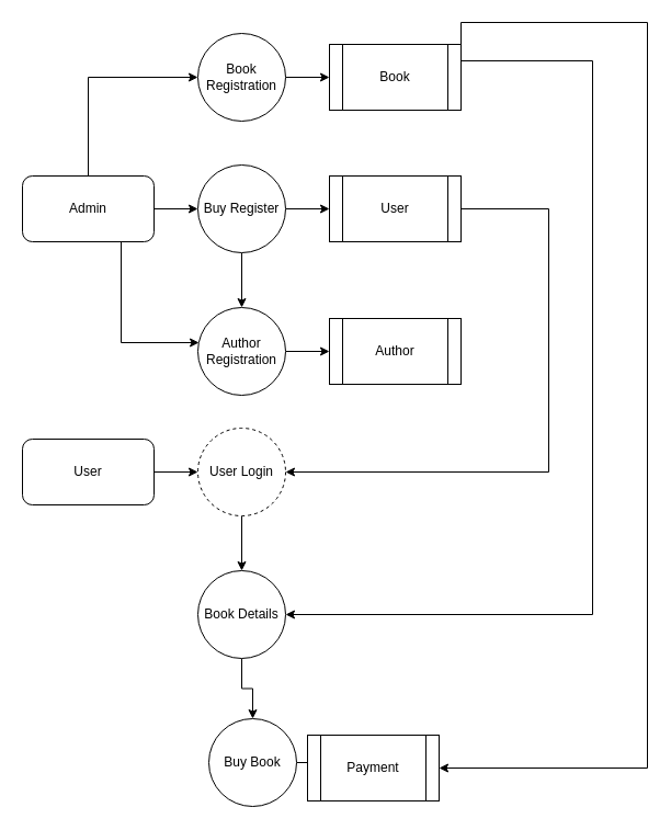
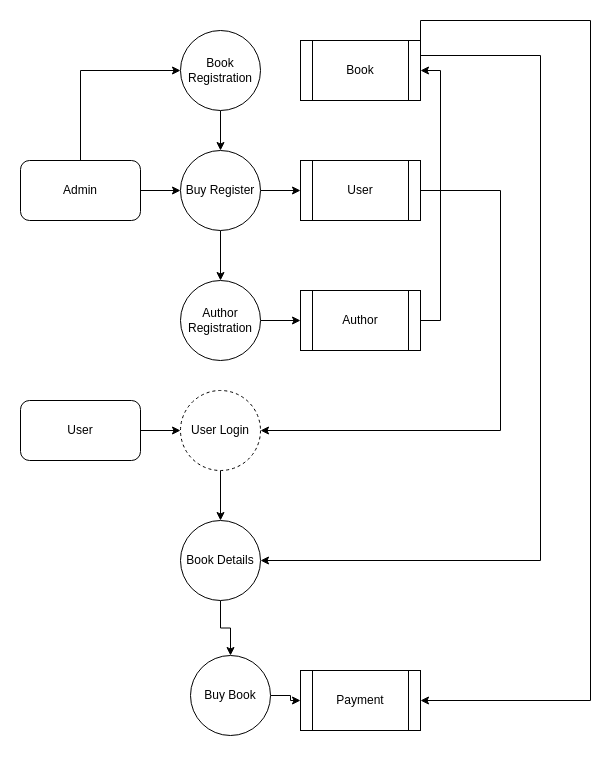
  <mxCell id="0" />
  <mxCell id="1" parent="0" />
  <mxCell id="2" value="" style="edgeStyle=orthogonalEdgeStyle;rounded=0;orthogonalLoop=1;jettySize=auto;html=1;" edge="1" parent="1" source="5" target="8"><mxGeometry relative="1" as="geometry" /></mxCell>
- <mxCell id="3" style="edgeStyle=orthogonalEdgeStyle;rounded=0;orthogonalLoop=1;jettySize=auto;html=1;exitX=0.75;exitY=1;exitDx=0;exitDy=0;entryX=0.013;entryY=0.4;entryDx=0;entryDy=0;entryPerimeter=0;" edge="1" parent="1" source="5" target="12"><mxGeometry relative="1" as="geometry" /></mxCell>
  <mxCell id="4" style="edgeStyle=orthogonalEdgeStyle;rounded=0;orthogonalLoop=1;jettySize=auto;html=1;exitX=0.5;exitY=0;exitDx=0;exitDy=0;entryX=0;entryY=0.5;entryDx=0;entryDy=0;" edge="1" parent="1" source="5" target="20"><mxGeometry relative="1" as="geometry" /></mxCell>
  <mxCell id="5" value="Admin&lt;br&gt;" style="rounded=1;whiteSpace=wrap;html=1;" vertex="1" parent="1"><mxGeometry x="20" y="160" width="120" height="60" as="geometry" /></mxCell>
  <mxCell id="6" value="" style="edgeStyle=orthogonalEdgeStyle;rounded=0;orthogonalLoop=1;jettySize=auto;html=1;" edge="1" parent="1" source="8" target="10"><mxGeometry relative="1" as="geometry" /></mxCell>
  <mxCell id="7" value="" style="edgeStyle=orthogonalEdgeStyle;rounded=0;orthogonalLoop=1;jettySize=auto;html=1;" edge="1" parent="1" source="8" target="12"><mxGeometry relative="1" as="geometry" /></mxCell>
  <mxCell id="8" value="Buy Register" style="ellipse;whiteSpace=wrap;html=1;aspect=fixed;" vertex="1" parent="1"><mxGeometry x="180" y="150" width="80" height="80" as="geometry" /></mxCell>
  <mxCell id="9" style="edgeStyle=orthogonalEdgeStyle;rounded=0;orthogonalLoop=1;jettySize=auto;html=1;exitX=1;exitY=0.5;exitDx=0;exitDy=0;entryX=1;entryY=0.5;entryDx=0;entryDy=0;" edge="1" parent="1" source="10" target="18"><mxGeometry relative="1" as="geometry"><Array as="points"><mxPoint x="500" y="190" /><mxPoint x="500" y="430" /></Array></mxGeometry></mxCell>
  <mxCell id="10" value="User" style="shape=process;whiteSpace=wrap;html=1;backgroundOutline=1;" vertex="1" parent="1"><mxGeometry x="300" y="160" width="120" height="60" as="geometry" /></mxCell>
  <mxCell id="11" value="" style="edgeStyle=orthogonalEdgeStyle;rounded=0;orthogonalLoop=1;jettySize=auto;html=1;" edge="1" parent="1" source="12" target="14"><mxGeometry relative="1" as="geometry" /></mxCell>
  <mxCell id="12" value="Author Registration" style="ellipse;whiteSpace=wrap;html=1;aspect=fixed;" vertex="1" parent="1"><mxGeometry x="180" y="280" width="80" height="80" as="geometry" /></mxCell>
+ <mxCell id="13" style="edgeStyle=orthogonalEdgeStyle;rounded=0;orthogonalLoop=1;jettySize=auto;html=1;exitX=1;exitY=0.5;exitDx=0;exitDy=0;entryX=1;entryY=0.5;entryDx=0;entryDy=0;" edge="1" parent="1" source="14" target="23"><mxGeometry relative="1" as="geometry" /></mxCell>
  <mxCell id="14" value="Author" style="shape=process;whiteSpace=wrap;html=1;backgroundOutline=1;" vertex="1" parent="1"><mxGeometry x="300" y="290" width="120" height="60" as="geometry" /></mxCell>
  <mxCell id="15" value="" style="edgeStyle=orthogonalEdgeStyle;rounded=0;orthogonalLoop=1;jettySize=auto;html=1;" edge="1" parent="1" source="16" target="18"><mxGeometry relative="1" as="geometry" /></mxCell>
  <mxCell id="16" value="User" style="rounded=1;whiteSpace=wrap;html=1;" vertex="1" parent="1"><mxGeometry x="20" y="400" width="120" height="60" as="geometry" /></mxCell>
  <mxCell id="17" value="" style="edgeStyle=orthogonalEdgeStyle;rounded=0;orthogonalLoop=1;jettySize=auto;html=1;" edge="1" parent="1" source="18" target="25"><mxGeometry relative="1" as="geometry" /></mxCell>
  <mxCell id="18" value="User Login" style="ellipse;whiteSpace=wrap;html=1;aspect=fixed;dashed=1;" vertex="1" parent="1"><mxGeometry x="180" y="390" width="80" height="80" as="geometry" /></mxCell>
- <mxCell id="19" value="" style="edgeStyle=orthogonalEdgeStyle;rounded=0;orthogonalLoop=1;jettySize=auto;html=1;" edge="1" parent="1" source="20" target="23"><mxGeometry relative="1" as="geometry" /></mxCell>
+ <mxCell id="19" value="" style="edgeStyle=orthogonalEdgeStyle;rounded=0;orthogonalLoop=1;jettySize=auto;html=1;" edge="1" parent="1" source="20" target="8"><mxGeometry relative="1" as="geometry" /></mxCell>
  <mxCell id="20" value="Book Registration" style="ellipse;whiteSpace=wrap;html=1;aspect=fixed;" vertex="1" parent="1"><mxGeometry x="180" y="30" width="80" height="80" as="geometry" /></mxCell>
  <mxCell id="21" style="edgeStyle=orthogonalEdgeStyle;rounded=0;orthogonalLoop=1;jettySize=auto;html=1;exitX=1;exitY=0.25;exitDx=0;exitDy=0;entryX=1;entryY=0.5;entryDx=0;entryDy=0;" edge="1" parent="1" source="23" target="25"><mxGeometry relative="1" as="geometry"><Array as="points"><mxPoint x="540" y="55" /><mxPoint x="540" y="560" /></Array></mxGeometry></mxCell>
  <mxCell id="22" style="edgeStyle=orthogonalEdgeStyle;rounded=0;orthogonalLoop=1;jettySize=auto;html=1;exitX=1;exitY=0;exitDx=0;exitDy=0;entryX=1;entryY=0.5;entryDx=0;entryDy=0;" edge="1" parent="1" source="23" target="28"><mxGeometry relative="1" as="geometry"><Array as="points"><mxPoint x="420" y="20" /><mxPoint x="590" y="20" /><mxPoint x="590" y="700" /></Array></mxGeometry></mxCell>
  <mxCell id="23" value="Book" style="shape=process;whiteSpace=wrap;html=1;backgroundOutline=1;" vertex="1" parent="1"><mxGeometry x="300" width="120" height="60" as="geometry" y="40" /></mxCell>
  <mxCell id="24" value="" style="edgeStyle=orthogonalEdgeStyle;rounded=0;orthogonalLoop=1;jettySize=auto;html=1;" edge="1" parent="1" source="25" target="27"><mxGeometry relative="1" as="geometry" /></mxCell>
  <mxCell id="25" value="Book Details" style="ellipse;whiteSpace=wrap;html=1;aspect=fixed;" vertex="1" parent="1"><mxGeometry x="180" y="520" width="80" height="80" as="geometry" /></mxCell>
  <mxCell id="26" value="" style="edgeStyle=orthogonalEdgeStyle;rounded=0;orthogonalLoop=1;jettySize=auto;html=1;" edge="1" parent="1" source="27" target="28"><mxGeometry relative="1" as="geometry" /></mxCell>
  <mxCell id="27" value="Buy Book" style="ellipse;whiteSpace=wrap;html=1;aspect=fixed;" vertex="1" parent="1"><mxGeometry x="190" y="655" width="80" height="80" as="geometry" /></mxCell>
- <mxCell id="28" value="Payment" style="shape=process;whiteSpace=wrap;html=1;backgroundOutline=1;" vertex="1" parent="1"><mxGeometry x="280" y="670" width="120" height="60" as="geometry" /></mxCell>
+ <mxCell id="28" value="Payment" style="shape=process;whiteSpace=wrap;html=1;backgroundOutline=1;" vertex="1" parent="1"><mxGeometry x="300" y="670" width="120" height="60" as="geometry" /></mxCell>
